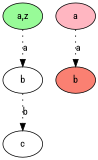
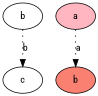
  digraph {
    fontname="Roboto Condensed"
    node [style=filled fillcolor=white fontname="Roboto Condensed"]
    edge [style=dotted fontname="Roboto Condensed"]
-   n1 [label="a,z" fillcolor=palegreen]
    n2 [label=b]
    n3 [label=c]
    n4 [label=a fillcolor=lightpink]
    n5 [label=b fillcolor=salmon]
-   n1 -> n2 [label=a]
    n2 -> n3 [label=b]
    n4 -> n5 [label=a]
  }
